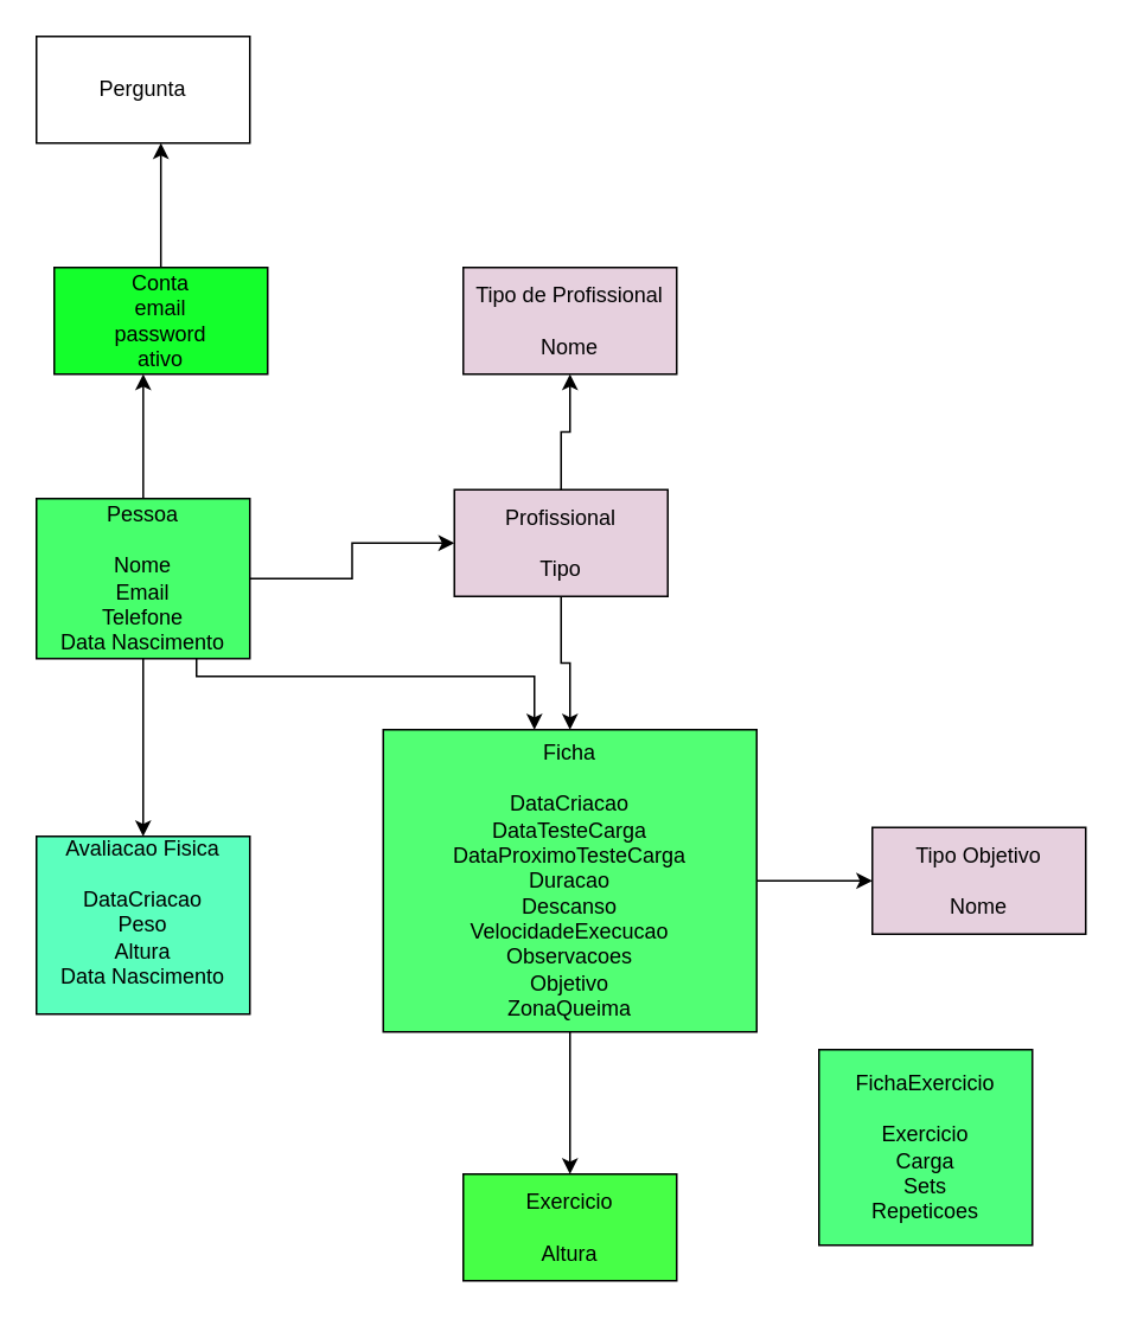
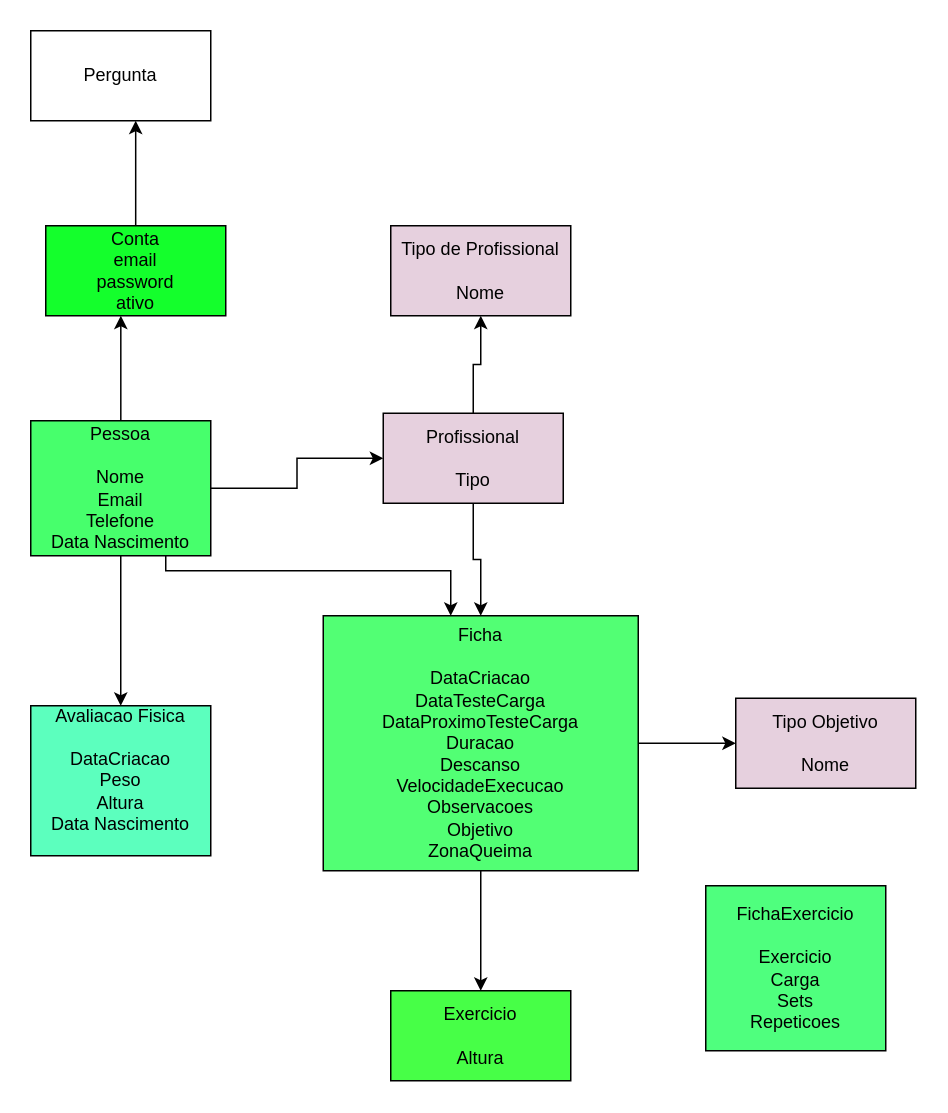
  <mxCell id="0" />
  <mxCell id="1" parent="0" />
  <mxCell id="2" style="edgeStyle=orthogonalEdgeStyle;rounded=0;orthogonalLoop=1;jettySize=auto;html=1;entryX=0;entryY=0.5;entryDx=0;entryDy=0;" parent="1" source="5" target="8" edge="1"><mxGeometry relative="1" as="geometry" /></mxCell>
  <mxCell id="3" style="edgeStyle=orthogonalEdgeStyle;rounded=0;orthogonalLoop=1;jettySize=auto;html=1;" parent="1" source="5" target="13" edge="1"><mxGeometry relative="1" as="geometry" /></mxCell>
  <mxCell id="4" style="edgeStyle=orthogonalEdgeStyle;rounded=0;orthogonalLoop=1;jettySize=auto;html=1;" parent="1" source="5" target="11" edge="1"><mxGeometry relative="1" as="geometry"><Array as="points"><mxPoint x="110" y="380" /><mxPoint x="300" y="380" /></Array></mxGeometry></mxCell>
  <mxCell id="5" value="Pessoa&lt;br&gt;&lt;br&gt;Nome&lt;br&gt;Email&lt;br&gt;Telefone&lt;br&gt;Data Nascimento" style="rounded=0;whiteSpace=wrap;html=1;fillColor=#47FF6C;" parent="1" vertex="1"><mxGeometry x="20" y="280" width="120" height="90" as="geometry" /></mxCell>
  <mxCell id="6" style="edgeStyle=orthogonalEdgeStyle;rounded=0;orthogonalLoop=1;jettySize=auto;html=1;" parent="1" source="8" target="11" edge="1"><mxGeometry relative="1" as="geometry" /></mxCell>
  <mxCell id="7" style="edgeStyle=orthogonalEdgeStyle;rounded=0;orthogonalLoop=1;jettySize=auto;html=1;entryX=0.5;entryY=1;entryDx=0;entryDy=0;" parent="1" source="8" target="16" edge="1"><mxGeometry relative="1" as="geometry" /></mxCell>
  <mxCell id="8" value="Profissional&lt;br&gt;&lt;br&gt;Tipo" style="rounded=0;whiteSpace=wrap;html=1;fillColor=#E6D0DE;" parent="1" vertex="1"><mxGeometry x="255" y="275" width="120" height="60" as="geometry" /></mxCell>
  <mxCell id="9" style="edgeStyle=orthogonalEdgeStyle;rounded=0;orthogonalLoop=1;jettySize=auto;html=1;entryX=0.5;entryY=0;entryDx=0;entryDy=0;" parent="1" source="11" target="12" edge="1"><mxGeometry relative="1" as="geometry" /></mxCell>
  <mxCell id="10" style="edgeStyle=orthogonalEdgeStyle;rounded=0;orthogonalLoop=1;jettySize=auto;html=1;" parent="1" source="11" target="17" edge="1"><mxGeometry relative="1" as="geometry" /></mxCell>
  <mxCell id="11" value="Ficha&lt;br&gt;&lt;br&gt;DataCriacao&lt;br&gt;DataTesteCarga&lt;br&gt;DataProximoTesteCarga&lt;br&gt;Duracao&lt;br&gt;Descanso&lt;br&gt;VelocidadeExecucao&lt;br&gt;Observacoes&lt;br&gt;Objetivo&lt;br&gt;ZonaQueima" style="rounded=0;whiteSpace=wrap;html=1;fillColor=#52FF74;" parent="1" vertex="1"><mxGeometry x="215" y="410" width="210" height="170" as="geometry" /></mxCell>
  <mxCell id="12" value="Exercicio&lt;br&gt;&lt;br&gt;Altura" style="rounded=0;whiteSpace=wrap;html=1;fillColor=#47FF47;" parent="1" vertex="1"><mxGeometry x="260" y="660" width="120" height="60" as="geometry" /></mxCell>
  <mxCell id="13" value="Avaliacao Fisica&lt;br&gt;&lt;br&gt;DataCriacao&lt;br&gt;Peso&lt;div&gt;Altura&lt;/div&gt;&lt;div&gt;Data Nascimento&lt;/div&gt;&lt;div&gt;&lt;br&gt;&lt;/div&gt;" style="rounded=0;whiteSpace=wrap;html=1;fillColor=#5CFFBE;" parent="1" vertex="1"><mxGeometry x="20" y="470" width="120" height="100" as="geometry" /></mxCell>
  <mxCell id="14" value="Conta&lt;div&gt;email&lt;/div&gt;&lt;div&gt;password&lt;/div&gt;&lt;div&gt;ativo&lt;/div&gt;" style="rounded=0;whiteSpace=wrap;html=1;fillColor=#14FF2C;" parent="1" vertex="1"><mxGeometry x="30" y="150" width="120" height="60" as="geometry" /></mxCell>
  <mxCell id="15" value="Pergunta" style="rounded=0;whiteSpace=wrap;html=1;" parent="1" vertex="1"><mxGeometry x="20" y="20" width="120" height="60" as="geometry" /></mxCell>
  <mxCell id="16" value="Tipo de Profissional&lt;br&gt;&lt;br&gt;Nome" style="rounded=0;whiteSpace=wrap;html=1;fillColor=#E6D0DE;" parent="1" vertex="1"><mxGeometry x="260" y="150" width="120" height="60" as="geometry" /></mxCell>
  <mxCell id="17" value="Tipo Objetivo&lt;br&gt;&lt;br&gt;Nome" style="rounded=0;whiteSpace=wrap;html=1;fillColor=#E6D0DE;" parent="1" vertex="1"><mxGeometry x="490" y="465" width="120" height="60" as="geometry" /></mxCell>
- <mxCell id="18" value="FichaExercicio&lt;br&gt;&lt;br&gt;Exercicio&lt;br&gt;Carga&lt;br&gt;Sets&lt;br&gt;Repeticoes" style="rounded=0;whiteSpace=wrap;html=1;fillColor=#4FFF7E;" parent="1" vertex="1"><mxGeometry x="460" y="590" width="120" height="110" as="geometry" /></mxCell>
+ <mxCell id="18" value="FichaExercicio&lt;br&gt;&lt;br&gt;Exercicio&lt;br&gt;Carga&lt;br&gt;Sets&lt;br&gt;Repeticoes" style="rounded=0;whiteSpace=wrap;html=1;fillColor=#4FFF7E;" parent="1" vertex="1"><mxGeometry x="470" y="590" width="120" height="110" as="geometry" /></mxCell>
  <mxCell id="19" style="edgeStyle=orthogonalEdgeStyle;rounded=0;orthogonalLoop=1;jettySize=auto;html=1;entryX=0.417;entryY=1;entryDx=0;entryDy=0;entryPerimeter=0;" parent="1" source="5" target="14" edge="1"><mxGeometry relative="1" as="geometry" /></mxCell>
  <mxCell id="20" style="edgeStyle=orthogonalEdgeStyle;rounded=0;orthogonalLoop=1;jettySize=auto;html=1;entryX=0.583;entryY=1;entryDx=0;entryDy=0;entryPerimeter=0;" parent="1" source="14" target="15" edge="1"><mxGeometry relative="1" as="geometry" /></mxCell>
